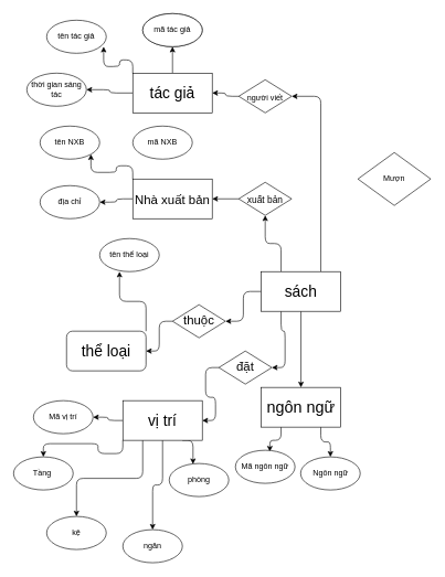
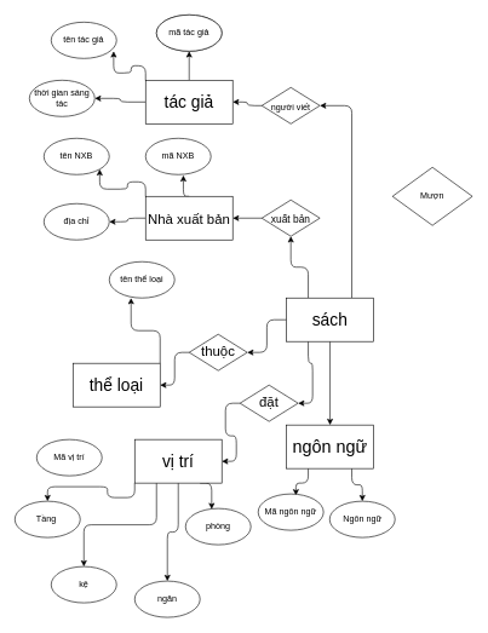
  <mxCell id="0" />
  <mxCell id="1" parent="0" />
  <mxCell id="2" style="edgeStyle=orthogonalEdgeStyle;curved=0;rounded=1;sketch=0;orthogonalLoop=1;jettySize=auto;html=1;exitX=0.25;exitY=1;exitDx=0;exitDy=0;entryX=1;entryY=0.5;entryDx=0;entryDy=0;" edge="1" parent="1" source="7" target="31"><mxGeometry relative="1" as="geometry" /></mxCell>
  <mxCell id="3" style="edgeStyle=orthogonalEdgeStyle;curved=0;rounded=1;sketch=0;orthogonalLoop=1;jettySize=auto;html=1;exitX=0;exitY=0.5;exitDx=0;exitDy=0;entryX=1;entryY=0.5;entryDx=0;entryDy=0;" edge="1" parent="1" source="7" target="29"><mxGeometry relative="1" as="geometry" /></mxCell>
  <mxCell id="4" style="edgeStyle=orthogonalEdgeStyle;curved=0;rounded=1;sketch=0;orthogonalLoop=1;jettySize=auto;html=1;exitX=0.25;exitY=0;exitDx=0;exitDy=0;entryX=0.5;entryY=1;entryDx=0;entryDy=0;" edge="1" parent="1" source="7" target="27"><mxGeometry relative="1" as="geometry" /></mxCell>
  <mxCell id="5" style="edgeStyle=orthogonalEdgeStyle;curved=0;rounded=1;sketch=0;orthogonalLoop=1;jettySize=auto;html=1;exitX=0.75;exitY=0;exitDx=0;exitDy=0;entryX=1;entryY=0.5;entryDx=0;entryDy=0;" edge="1" parent="1" source="7" target="25"><mxGeometry relative="1" as="geometry" /></mxCell>
  <mxCell id="6" style="edgeStyle=orthogonalEdgeStyle;curved=0;rounded=1;sketch=0;orthogonalLoop=1;jettySize=auto;html=1;exitX=0.5;exitY=1;exitDx=0;exitDy=0;entryX=0.5;entryY=0;entryDx=0;entryDy=0;" edge="1" parent="1" source="7" target="35"><mxGeometry relative="1" as="geometry" /></mxCell>
  <mxCell id="7" value="sách" style="rounded=0;whiteSpace=wrap;html=1;sketch=0;fontSize=23;" vertex="1" parent="1"><mxGeometry x="394" y="410" width="120" height="60" as="geometry" /></mxCell>
  <mxCell id="8" style="edgeStyle=orthogonalEdgeStyle;curved=0;rounded=1;sketch=0;orthogonalLoop=1;jettySize=auto;html=1;exitX=0.5;exitY=0;exitDx=0;exitDy=0;entryX=0.5;entryY=1;entryDx=0;entryDy=0;" edge="1" parent="1" source="11" target="36"><mxGeometry relative="1" as="geometry" /></mxCell>
  <mxCell id="9" style="edgeStyle=orthogonalEdgeStyle;curved=0;rounded=1;sketch=0;orthogonalLoop=1;jettySize=auto;html=1;exitX=0;exitY=0;exitDx=0;exitDy=0;entryX=0.956;entryY=0.8;entryDx=0;entryDy=0;entryPerimeter=0;" edge="1" parent="1" source="11" target="37"><mxGeometry relative="1" as="geometry" /></mxCell>
  <mxCell id="10" style="edgeStyle=orthogonalEdgeStyle;curved=0;rounded=1;sketch=0;orthogonalLoop=1;jettySize=auto;html=1;exitX=0;exitY=0.5;exitDx=0;exitDy=0;entryX=1;entryY=0.5;entryDx=0;entryDy=0;" edge="1" parent="1" source="11" target="38"><mxGeometry relative="1" as="geometry" /></mxCell>
  <mxCell id="11" value="tác giả" style="rounded=0;whiteSpace=wrap;html=1;sketch=0;fontSize=23;" vertex="1" parent="1"><mxGeometry x="200" y="110" width="120" height="60" as="geometry" /></mxCell>
+ <mxCell id="12" style="edgeStyle=orthogonalEdgeStyle;curved=0;rounded=1;sketch=0;orthogonalLoop=1;jettySize=auto;html=1;exitX=0.5;exitY=0;exitDx=0;exitDy=0;entryX=0.578;entryY=1.02;entryDx=0;entryDy=0;entryPerimeter=0;" edge="1" parent="1" source="15" target="39"><mxGeometry relative="1" as="geometry" /></mxCell>
  <mxCell id="13" style="edgeStyle=orthogonalEdgeStyle;curved=0;rounded=1;sketch=0;orthogonalLoop=1;jettySize=auto;html=1;exitX=0;exitY=0;exitDx=0;exitDy=0;entryX=1;entryY=1;entryDx=0;entryDy=0;" edge="1" parent="1" source="15" target="41"><mxGeometry relative="1" as="geometry" /></mxCell>
  <mxCell id="14" style="edgeStyle=orthogonalEdgeStyle;curved=0;rounded=1;sketch=0;orthogonalLoop=1;jettySize=auto;html=1;exitX=0;exitY=0.5;exitDx=0;exitDy=0;entryX=1;entryY=0.5;entryDx=0;entryDy=0;" edge="1" parent="1" source="15" target="40"><mxGeometry relative="1" as="geometry" /></mxCell>
  <mxCell id="15" value="&lt;font style=&quot;font-size: 19px&quot;&gt;Nhà xuất bản&lt;/font&gt;" style="rounded=0;whiteSpace=wrap;html=1;sketch=0;fontSize=23;" vertex="1" parent="1"><mxGeometry x="200" y="270" width="120" height="60" as="geometry" /></mxCell>
  <mxCell id="16" style="edgeStyle=orthogonalEdgeStyle;curved=0;rounded=1;sketch=0;orthogonalLoop=1;jettySize=auto;html=1;exitX=1;exitY=0;exitDx=0;exitDy=0;entryX=0.333;entryY=1;entryDx=0;entryDy=0;entryPerimeter=0;" edge="1" parent="1" source="17" target="42"><mxGeometry relative="1" as="geometry" /></mxCell>
- <mxCell id="17" value="thể loại" style="whiteSpace=wrap;html=1;sketch=0;fontSize=23;rounded=1;" vertex="1" parent="1"><mxGeometry x="100" y="500" width="120" height="60" as="geometry" /></mxCell>
- <mxCell id="18" style="edgeStyle=orthogonalEdgeStyle;curved=0;rounded=1;sketch=0;orthogonalLoop=1;jettySize=auto;html=1;exitX=0;exitY=0.5;exitDx=0;exitDy=0;entryX=1;entryY=0.5;entryDx=0;entryDy=0;" edge="1" parent="1" source="23" target="43"><mxGeometry relative="1" as="geometry" /></mxCell>
+ <mxCell id="17" value="thể loại" style="rounded=0;whiteSpace=wrap;html=1;sketch=0;fontSize=23;" vertex="1" parent="1"><mxGeometry x="100" y="500" width="120" height="60" as="geometry" /></mxCell>
  <mxCell id="19" style="edgeStyle=orthogonalEdgeStyle;curved=0;rounded=1;sketch=0;orthogonalLoop=1;jettySize=auto;html=1;exitX=0;exitY=1;exitDx=0;exitDy=0;" edge="1" parent="1" source="23" target="44"><mxGeometry relative="1" as="geometry" /></mxCell>
  <mxCell id="20" style="edgeStyle=orthogonalEdgeStyle;curved=0;rounded=1;sketch=0;orthogonalLoop=1;jettySize=auto;html=1;exitX=0.25;exitY=1;exitDx=0;exitDy=0;" edge="1" parent="1" source="23" target="46"><mxGeometry relative="1" as="geometry" /></mxCell>
  <mxCell id="21" style="edgeStyle=orthogonalEdgeStyle;curved=0;rounded=1;sketch=0;orthogonalLoop=1;jettySize=auto;html=1;exitX=0.5;exitY=1;exitDx=0;exitDy=0;" edge="1" parent="1" source="23" target="47"><mxGeometry relative="1" as="geometry" /></mxCell>
  <mxCell id="22" style="edgeStyle=orthogonalEdgeStyle;curved=0;rounded=1;sketch=0;orthogonalLoop=1;jettySize=auto;html=1;exitX=0.75;exitY=1;exitDx=0;exitDy=0;entryX=0.4;entryY=0.02;entryDx=0;entryDy=0;entryPerimeter=0;" edge="1" parent="1" source="23" target="45"><mxGeometry relative="1" as="geometry" /></mxCell>
  <mxCell id="23" value="vị trí" style="rounded=0;whiteSpace=wrap;html=1;sketch=0;fontSize=23;" vertex="1" parent="1"><mxGeometry x="185" y="605" width="120" height="60" as="geometry" /></mxCell>
  <mxCell id="24" style="edgeStyle=orthogonalEdgeStyle;curved=0;rounded=1;sketch=0;orthogonalLoop=1;jettySize=auto;html=1;exitX=0;exitY=0.5;exitDx=0;exitDy=0;entryX=1;entryY=0.5;entryDx=0;entryDy=0;" edge="1" parent="1" source="25" target="11"><mxGeometry relative="1" as="geometry" /></mxCell>
  <mxCell id="25" value="&lt;font style=&quot;font-size: 12px&quot;&gt;người viết&lt;/font&gt;" style="rhombus;whiteSpace=wrap;html=1;rounded=0;sketch=0;fontSize=19;" vertex="1" parent="1"><mxGeometry x="360" y="120" width="80" height="50" as="geometry" /></mxCell>
  <mxCell id="26" style="edgeStyle=orthogonalEdgeStyle;curved=0;rounded=1;sketch=0;orthogonalLoop=1;jettySize=auto;html=1;exitX=0;exitY=0.5;exitDx=0;exitDy=0;entryX=1;entryY=0.5;entryDx=0;entryDy=0;" edge="1" parent="1" source="27" target="15"><mxGeometry relative="1" as="geometry" /></mxCell>
  <mxCell id="27" value="&lt;font style=&quot;font-size: 14px&quot;&gt;xuất bản&lt;/font&gt;" style="rhombus;whiteSpace=wrap;html=1;rounded=0;sketch=0;fontSize=19;" vertex="1" parent="1"><mxGeometry x="360" y="275" width="80" height="50" as="geometry" /></mxCell>
  <mxCell id="28" style="edgeStyle=orthogonalEdgeStyle;curved=0;rounded=1;sketch=0;orthogonalLoop=1;jettySize=auto;html=1;exitX=0;exitY=0.5;exitDx=0;exitDy=0;" edge="1" parent="1" source="29" target="17"><mxGeometry relative="1" as="geometry" /></mxCell>
  <mxCell id="29" value="thuộc" style="rhombus;whiteSpace=wrap;html=1;rounded=0;sketch=0;fontSize=19;" vertex="1" parent="1"><mxGeometry x="260" y="460" width="80" height="50" as="geometry" /></mxCell>
  <mxCell id="30" style="edgeStyle=orthogonalEdgeStyle;curved=0;rounded=1;sketch=0;orthogonalLoop=1;jettySize=auto;html=1;exitX=0;exitY=0.5;exitDx=0;exitDy=0;entryX=1;entryY=0.5;entryDx=0;entryDy=0;" edge="1" parent="1" source="31" target="23"><mxGeometry relative="1" as="geometry" /></mxCell>
  <mxCell id="31" value="đặt" style="rhombus;whiteSpace=wrap;html=1;rounded=0;sketch=0;fontSize=19;" vertex="1" parent="1"><mxGeometry x="330" y="530" width="80" height="50" as="geometry" /></mxCell>
  <mxCell id="32" value="Mượn" style="rhombus;whiteSpace=wrap;html=1;rounded=0;sketch=0;fontSize=12;" vertex="1" parent="1"><mxGeometry x="540" y="230" width="110" height="80" as="geometry" /></mxCell>
  <mxCell id="33" style="edgeStyle=orthogonalEdgeStyle;curved=0;rounded=1;sketch=0;orthogonalLoop=1;jettySize=auto;html=1;exitX=0.25;exitY=1;exitDx=0;exitDy=0;entryX=0.578;entryY=0.04;entryDx=0;entryDy=0;entryPerimeter=0;" edge="1" parent="1" source="35" target="49"><mxGeometry relative="1" as="geometry" /></mxCell>
  <mxCell id="34" style="edgeStyle=orthogonalEdgeStyle;curved=0;rounded=1;sketch=0;orthogonalLoop=1;jettySize=auto;html=1;exitX=0.75;exitY=1;exitDx=0;exitDy=0;" edge="1" parent="1" source="35" target="50"><mxGeometry relative="1" as="geometry" /></mxCell>
  <mxCell id="35" value="&lt;font style=&quot;font-size: 24px&quot;&gt;ngôn ngữ&lt;/font&gt;" style="rounded=0;whiteSpace=wrap;html=1;sketch=0;fontSize=12;" vertex="1" parent="1"><mxGeometry x="394" y="585" width="120" height="60" as="geometry" /></mxCell>
  <mxCell id="36" value="mã tác giả&lt;span style=&quot;color: rgba(0 , 0 , 0 , 0) ; font-family: monospace ; font-size: 0px&quot;&gt;%3CmxGraphModel%3E%3Croot%3E%3CmxCell%20id%3D%220%22%2F%3E%3CmxCell%20id%3D%221%22%20parent%3D%220%22%2F%3E%3CmxCell%20id%3D%222%22%20value%3D%22%22%20style%3D%22rhombus%3BwhiteSpace%3Dwrap%3Bhtml%3D1%3Brounded%3D0%3Bsketch%3D0%3BfontSize%3D19%3B%22%20vertex%3D%221%22%20parent%3D%221%22%3E%3CmxGeometry%20x%3D%22360%22%20y%3D%22110%22%20width%3D%2280%22%20height%3D%2250%22%20as%3D%22geometry%22%2F%3E%3C%2FmxCell%3E%3C%2Froot%3E%3C%2FmxGraphModel%3E&lt;/span&gt;" style="ellipse;whiteSpace=wrap;html=1;rounded=0;sketch=0;" vertex="1" parent="1"><mxGeometry x="215" y="20" width="90" height="50" as="geometry" /></mxCell>
  <mxCell id="37" value="tên tác giả" style="ellipse;whiteSpace=wrap;html=1;rounded=0;sketch=0;" vertex="1" parent="1"><mxGeometry x="70" width="90" height="50" as="geometry" y="30" /></mxCell>
  <mxCell id="38" value="thời gian sáng tác" style="ellipse;whiteSpace=wrap;html=1;rounded=0;sketch=0;" vertex="1" parent="1"><mxGeometry y="110" width="90" height="50" as="geometry" x="40" /></mxCell>
  <mxCell id="39" value="mã NXB" style="ellipse;whiteSpace=wrap;html=1;rounded=0;sketch=0;" vertex="1" parent="1"><mxGeometry x="200" y="190" width="90" height="50" as="geometry" /></mxCell>
  <mxCell id="40" value="địa chỉ" style="ellipse;whiteSpace=wrap;html=1;rounded=0;sketch=0;" vertex="1" parent="1"><mxGeometry x="60" y="280" width="90" height="50" as="geometry" /></mxCell>
  <mxCell id="41" value="tên NXB" style="ellipse;whiteSpace=wrap;html=1;rounded=0;sketch=0;" vertex="1" parent="1"><mxGeometry x="60" y="190" width="90" height="50" as="geometry" /></mxCell>
  <mxCell id="42" value="tên thể loại" style="ellipse;whiteSpace=wrap;html=1;rounded=0;sketch=0;" vertex="1" parent="1"><mxGeometry x="150" y="360" width="90" height="50" as="geometry" /></mxCell>
  <mxCell id="43" value="Mã vị trí" style="ellipse;whiteSpace=wrap;html=1;rounded=0;sketch=0;" vertex="1" parent="1"><mxGeometry x="50" y="605" width="90" height="50" as="geometry" /></mxCell>
  <mxCell id="44" value="Tầng&amp;nbsp;" style="ellipse;whiteSpace=wrap;html=1;rounded=0;sketch=0;" vertex="1" parent="1"><mxGeometry x="20" y="690" width="90" height="50" as="geometry" /></mxCell>
  <mxCell id="45" value="phòng" style="ellipse;whiteSpace=wrap;html=1;rounded=0;sketch=0;" vertex="1" parent="1"><mxGeometry x="255" y="700" width="90" height="50" as="geometry" /></mxCell>
  <mxCell id="46" value="kệ" style="ellipse;whiteSpace=wrap;html=1;rounded=0;sketch=0;" vertex="1" parent="1"><mxGeometry x="70" y="780" width="90" height="50" as="geometry" /></mxCell>
  <mxCell id="47" value="ngăn" style="ellipse;whiteSpace=wrap;html=1;rounded=0;sketch=0;" vertex="1" parent="1"><mxGeometry x="185" y="800" width="90" height="50" as="geometry" /></mxCell>
  <mxCell id="48" value="mã tác giả&lt;span style=&quot;color: rgba(0 , 0 , 0 , 0) ; font-family: monospace ; font-size: 0px&quot;&gt;%3CmxGraphModel%3E%3Croot%3E%3CmxCell%20id%3D%220%22%2F%3E%3CmxCell%20id%3D%221%22%20parent%3D%220%22%2F%3E%3CmxCell%20id%3D%222%22%20value%3D%22%22%20style%3D%22rhombus%3BwhiteSpace%3Dwrap%3Bhtml%3D1%3Brounded%3D0%3Bsketch%3D0%3BfontSize%3D19%3B%22%20vertex%3D%221%22%20parent%3D%221%22%3E%3CmxGeometry%20x%3D%22360%22%20y%3D%22110%22%20width%3D%2280%22%20height%3D%2250%22%20as%3D%22geometry%22%2F%3E%3C%2FmxCell%3E%3C%2Froot%3E%3C%2FmxGraphModel%3E&lt;/span&gt;" style="ellipse;whiteSpace=wrap;html=1;rounded=0;sketch=0;" vertex="1" parent="1"><mxGeometry x="215" y="20" width="90" height="50" as="geometry" /></mxCell>
  <mxCell id="49" value="Mã ngôn ngữ" style="ellipse;whiteSpace=wrap;html=1;rounded=0;sketch=0;" vertex="1" parent="1"><mxGeometry x="355" y="680" width="90" height="50" as="geometry" /></mxCell>
  <mxCell id="50" value="Ngôn ngữ" style="ellipse;whiteSpace=wrap;html=1;rounded=0;sketch=0;" vertex="1" parent="1"><mxGeometry x="453.5" y="690" width="90" height="50" as="geometry" /></mxCell>
